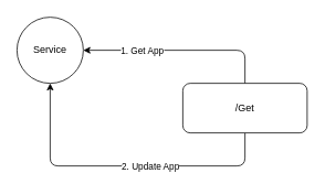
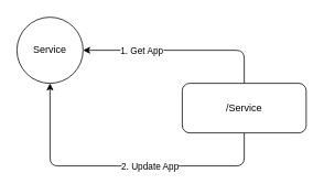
  <mxCell id="0" />
  <mxCell id="1" parent="0" />
  <mxCell id="2" style="edgeStyle=orthogonalEdgeStyle;html=1;exitX=1;exitY=0.5;exitDx=0;exitDy=0;entryX=0.5;entryY=0;entryDx=0;entryDy=0;startArrow=classic;startFill=1;endArrow=none;endFill=0;" parent="1" source="4" target="7" edge="1"><mxGeometry relative="1" as="geometry" /></mxCell>
  <mxCell id="3" value="1. Get App" style="edgeLabel;html=1;align=center;verticalAlign=middle;resizable=0;points=[];" parent="2" vertex="1" connectable="0"><mxGeometry x="-0.333" y="-3" relative="1" as="geometry"><mxPoint x="-8" y="-3" as="offset" /></mxGeometry></mxCell>
  <mxCell id="4" value="Service" style="ellipse;whiteSpace=wrap;html=1;aspect=fixed;" parent="1" vertex="1"><mxGeometry x="20" y="20" width="80" height="80" as="geometry" /></mxCell>
  <mxCell id="5" style="edgeStyle=orthogonalEdgeStyle;html=1;exitX=0.5;exitY=1;exitDx=0;exitDy=0;entryX=0.5;entryY=1;entryDx=0;entryDy=0;startArrow=none;startFill=0;endArrow=classic;endFill=1;" parent="1" source="7" target="4" edge="1"><mxGeometry relative="1" as="geometry"><Array as="points"><mxPoint x="295" y="200" /><mxPoint x="60" y="200" /></Array></mxGeometry></mxCell>
  <mxCell id="6" value="2. Update App" style="edgeLabel;html=1;align=center;verticalAlign=middle;resizable=0;points=[];" parent="5" vertex="1" connectable="0"><mxGeometry x="-0.074" y="2" relative="1" as="geometry"><mxPoint x="19" y="-2" as="offset" /></mxGeometry></mxCell>
- <mxCell id="7" value="/Get" style="rounded=1;whiteSpace=wrap;html=1;" parent="1" vertex="1"><mxGeometry x="220" y="100" width="150" height="60" as="geometry" /></mxCell>
+ <mxCell id="7" value="/Service" style="rounded=1;whiteSpace=wrap;html=1;" parent="1" vertex="1"><mxGeometry x="220" y="100" width="150" height="60" as="geometry" /></mxCell>
